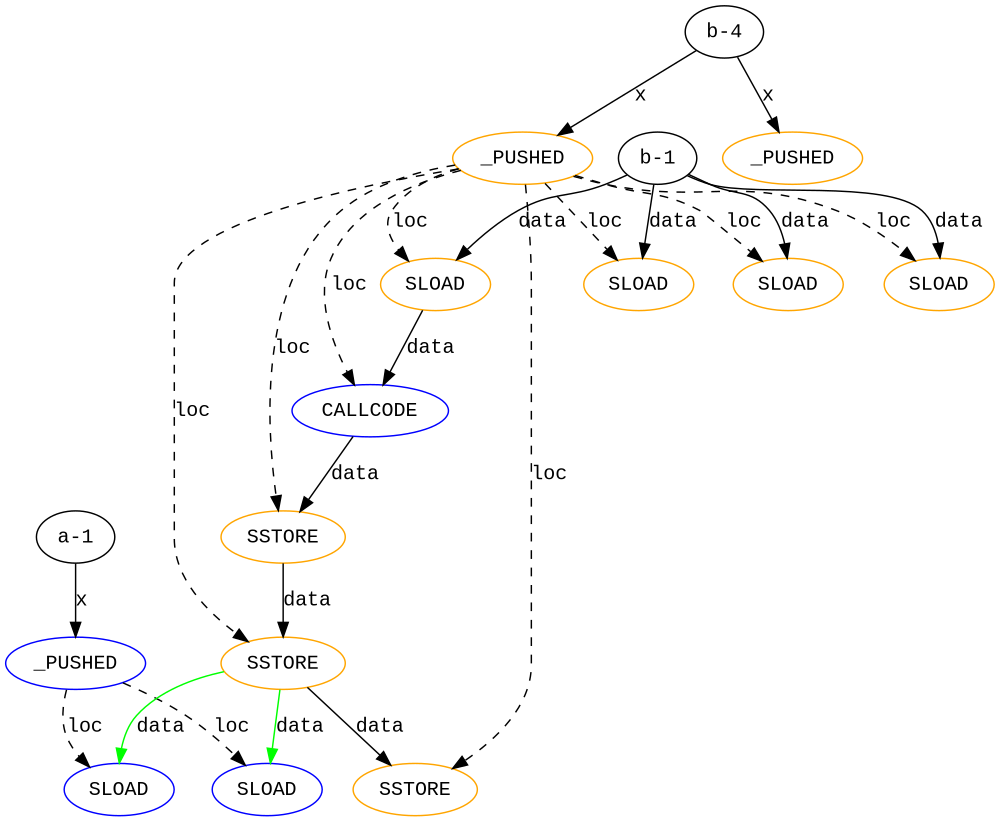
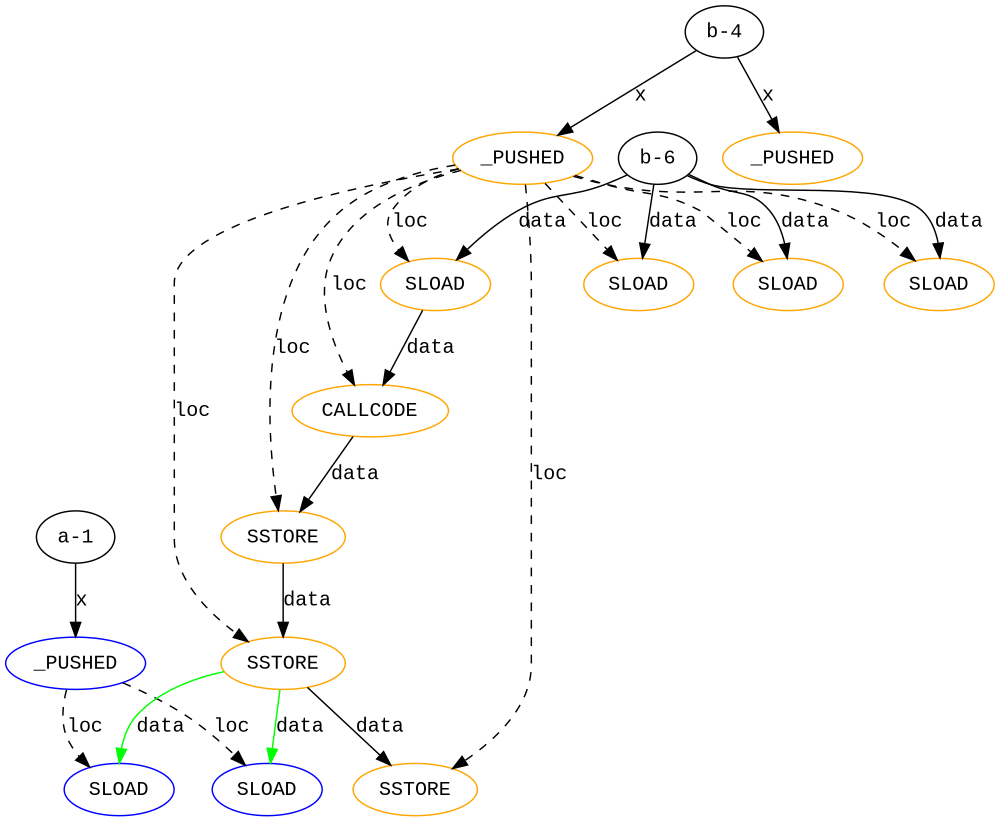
  digraph {
    fontname="Liberation Mono"
    node [color=orange fontname="Liberation Mono" shape=oval]
    edge [fontname="Liberation Mono" style=solid]
    n1 [color=blue label=_PUSHED]
    n2 [color=blue label=SLOAD]
    n3 [color=blue label=SLOAD]
    n4 [label=_PUSHED]
    n5 [label=SLOAD]
    n6 [label=SLOAD]
    n7 [label=SLOAD]
-   n8 [color=blue label=CALLCODE]
+   n8 [label=CALLCODE]
    n9 [label=SSTORE]
    n10 [label=SSTORE]
    n11 [label=SSTORE]
    n12 [label=SLOAD]
    n13 [label=_PUSHED]
    "a-1" [color="" shape=""]
    n15 [label="b-4" color="" shape=""]
-   "b-6" [label="b-1" color="" shape=""]
+   "b-6" [color="" shape=""]
    n1 -> n2 [color=black label=loc style=dashed]
    n1 -> n3 [color=black label=loc style=dashed]
    n4 -> n5 [color=black label=loc style=dashed]
    n4 -> n6 [color=black label=loc style=dashed]
    n4 -> n7 [color=black label=loc style=dashed]
    n4 -> n8 [color=black label=loc style=dashed]
    n4 -> n9 [color=black label=loc style=dashed]
    n4 -> n10 [color=black label=loc style=dashed]
    n4 -> n11 [color=black label=loc style=dashed]
    n4 -> n12 [color=black label=loc style=dashed]
    n7 -> n8 [label=data]
    n8 -> n9 [label=data]
    n9 -> n10 [label=data]
    n10 -> n2 [color=green label=data]
    n10 -> n3 [color=green label=data]
    n10 -> n11 [label=data]
    "a-1" -> n1 [label=x]
    n15 -> n4 [label=x]
    n15 -> n13 [label=x]
    "b-6" -> n5 [label=data]
    "b-6" -> n6 [label=data]
    "b-6" -> n7 [label=data]
    "b-6" -> n12 [label=data]
  }
